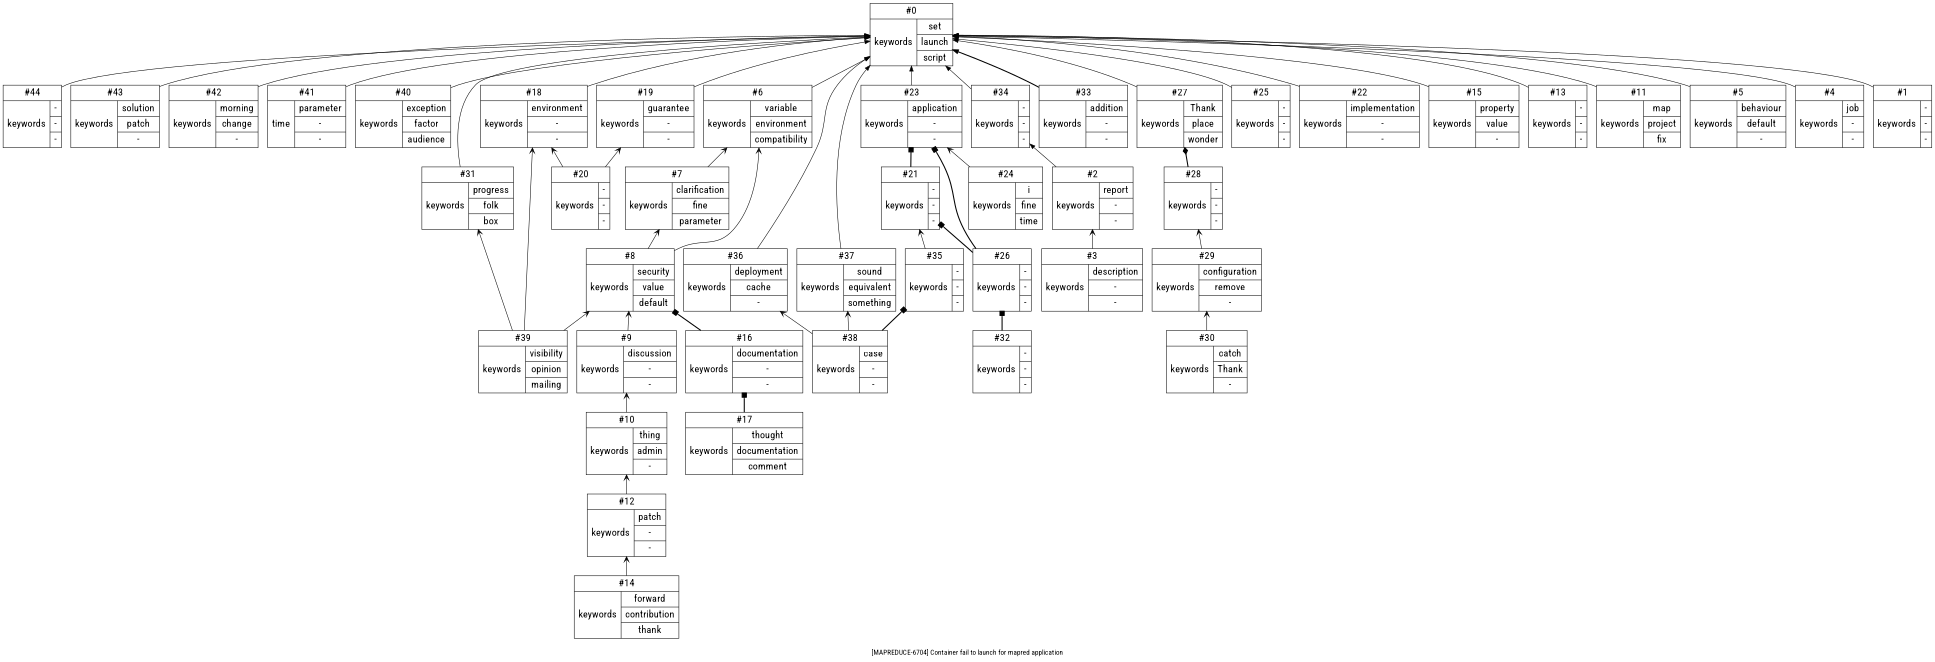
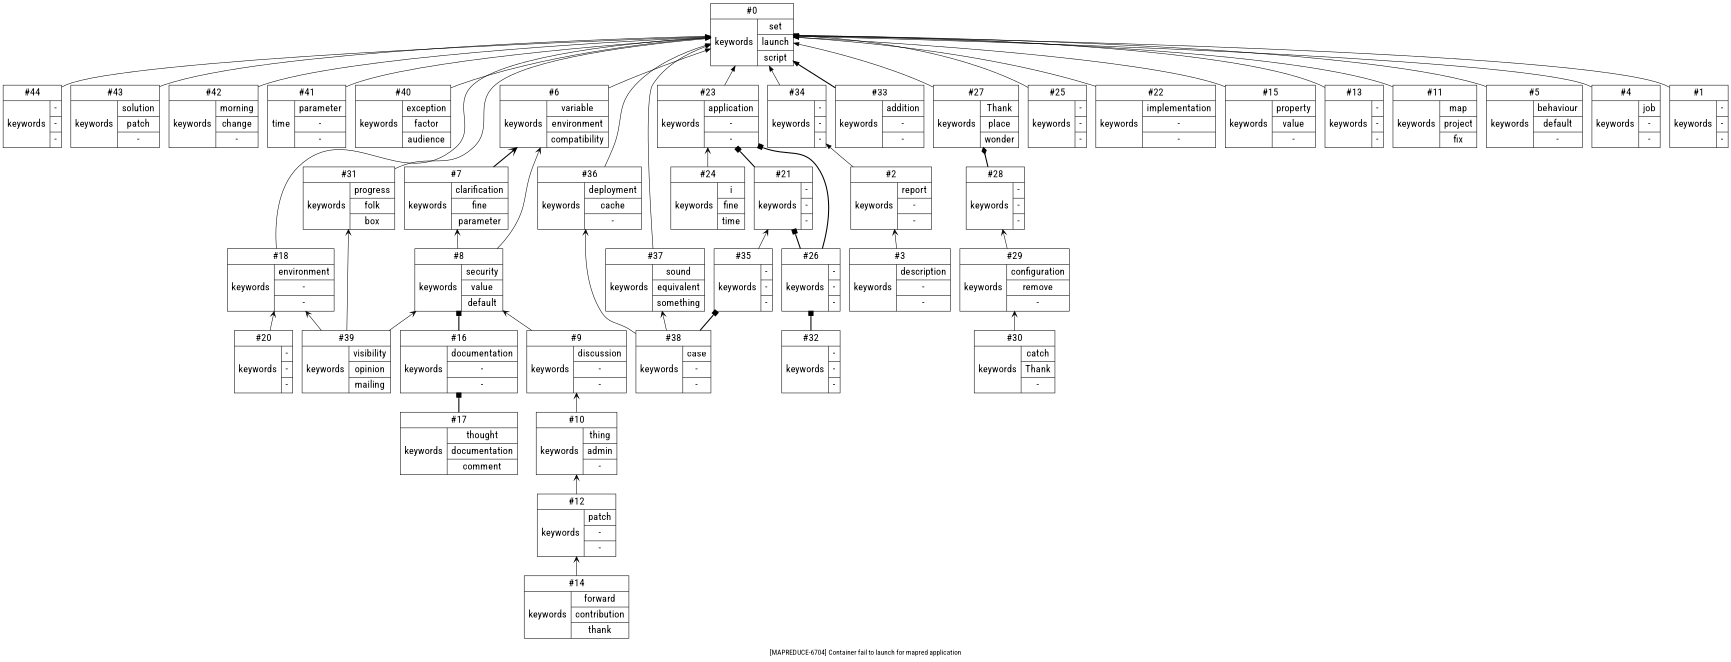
  digraph {
    fontname="Roboto Condensed"
    label="\n[MAPREDUCE-6704] Container fail to launch for mapred application\n"
    rankdir=BT
    node [fontname="Roboto Condensed" fontsize=20 shape=record]
    edge [fontname="Roboto Condensed"]
    n1 [label="{#44 | {keywords | {- | - | -}} }"]
    n2 [label="{#0 | {keywords | {set | launch | script}} }"]
    n3 [label="{#43 | {keywords | {solution | patch | -}} }"]
    n4 [label="{#42 | {keywords | {morning | change | -}} }"]
    n5 [label="{#41 | {time | {parameter | - | -}} }"]
    n6 [label="{#40 | {keywords | {exception | factor | audience}} }"]
    n7 [label="{#39 | {keywords | {visibility | opinion | mailing}} }"]
    n8 [label="{#31 | {keywords | {progress | folk | box}} }"]
    n9 [label="{#18 | {keywords | {environment | - | -}} }"]
    n10 [label="{#8 | {keywords | {security | value | default}} }"]
    n11 [label="{#10 | {keywords | {thing | admin | -}} }"]
    n12 [label="{#9 | {keywords | {discussion | - | -}} }"]
    n13 [label="{#7 | {keywords | {clarification | fine | parameter}} }"]
    n14 [label="{#6 | {keywords | {variable | environment | compatibility}} }"]
    n15 [label="{#38 | {keywords | {case | - | -}} }"]
    n16 [label="{#36 | {keywords | {deployment | cache | -}} }"]
    n17 [label="{#37 | {keywords | {sound | equivalent | something}} }"]
    n18 [label="{#35 | {keywords | {- | - | -}} }"]
    n19 [label="{#21 | {keywords | {- | - | -}} }"]
    n20 [label="{#23 | {keywords | {application | - | -}} }"]
    n21 [label="{#20 | {keywords | {- | - | -}} }"]
-   n22 [label="{#19 | {keywords | {guarantee | - | -}} }"]
    n23 [label="{#34 | {keywords | {- | - | -}} }"]
    n24 [label="{#33 | {keywords | {addition | - | -}} }"]
    n25 [label="{#32 | {keywords | {- | - | -}} }"]
    n26 [label="{#26 | {keywords | {- | - | -}} }"]
    n27 [label="{#30 | {keywords | {catch | Thank | -}} }"]
    n28 [label="{#29 | {keywords | {configuration | remove | -}} }"]
    n29 [label="{#28 | {keywords | {- | - | -}} }"]
    n30 [label="{#27 | {keywords | {Thank | place | wonder}} }"]
    n31 [label="{#25 | {keywords | {- | - | -}} }"]
    n32 [label="{#24 | {keywords | {i | fine | time}} }"]
    n33 [label="{#22 | {keywords | {implementation | - | -}} }"]
    n34 [label="{#17 | {keywords | {thought | documentation | comment}} }"]
    n35 [label="{#16 | {keywords | {documentation | - | -}} }"]
    n36 [label="{#15 | {keywords | {property | value | -}} }"]
    n37 [label="{#14 | {keywords | {forward | contribution | thank}} }"]
    n38 [label="{#12 | {keywords | {patch | - | -}} }"]
    n39 [label="{#13 | {keywords | {- | - | -}} }"]
    n40 [label="{#11 | {keywords | {map | project | fix}} }"]
    n41 [label="{#5 | {keywords | {behaviour | default | -}} }"]
    n42 [label="{#4 | {keywords | {job | - | -}} }"]
    n43 [label="{#3 | {keywords | {description | - | -}} }"]
    n44 [label="{#2 | {keywords | {report | - | -}} }"]
    n45 [label="{#1 | {keywords | {- | - | -}} }"]
    n1 -> n2
    n3 -> n2
    n4 -> n2
    n5 -> n2
    n6 -> n2
    n7 -> n8 [arrowhead=vee]
    n7 -> n9 [arrowhead=vee]
    n7 -> n10 [arrowhead=vee]
    n8 -> n2
    n9 -> n2
    n10 -> n13 [arrowhead=vee]
    n10 -> n14 [arrowhead=vee]
    n11 -> n12 [arrowhead=vee]
    n12 -> n10 [arrowhead=vee]
-   n13 -> n14 [arrowhead=vee]
+   n13 -> n14 [arrowhead=vee style=bold]
    n14 -> n2
    n15 -> n16 [arrowhead=vee]
    n15 -> n17 [arrowhead=vee]
    n15 -> n18 [arrowhead=box style=bold]
    n16 -> n2
    n17 -> n2
    n18 -> n19 [arrowhead=vee]
    n19 -> n20 [arrowhead=box style=bold]
    n20 -> n2
    n21 -> n9 [arrowhead=vee]
-   n21 -> n22 [arrowhead=vee]
-   n22 -> n2
    n23 -> n2
    n24 -> n2 [style=bold]
    n25 -> n26 [arrowhead=box style=bold]
    n26 -> n19 [arrowhead=box style=bold]
    n26 -> n20 [arrowhead=box style=bold]
    n27 -> n28 [arrowhead=vee]
    n28 -> n29 [arrowhead=vee]
    n29 -> n30 [arrowhead=diamond style=bold]
    n30 -> n2
    n31 -> n2
    n32 -> n20 [arrowhead=vee]
    n33 -> n2
    n34 -> n35 [arrowhead=box style=bold]
    n35 -> n10 [arrowhead=box style=bold]
    n36 -> n2
    n37 -> n38 [arrowhead=vee]
    n38 -> n11 [arrowhead=vee]
    n39 -> n2
-   n40 -> n2
+   n40 -> n2 [arrowhead=box]
    n41 -> n2
    n42 -> n2
    n43 -> n44 [arrowhead=vee]
    n44 -> n23
    n45 -> n2
  }
